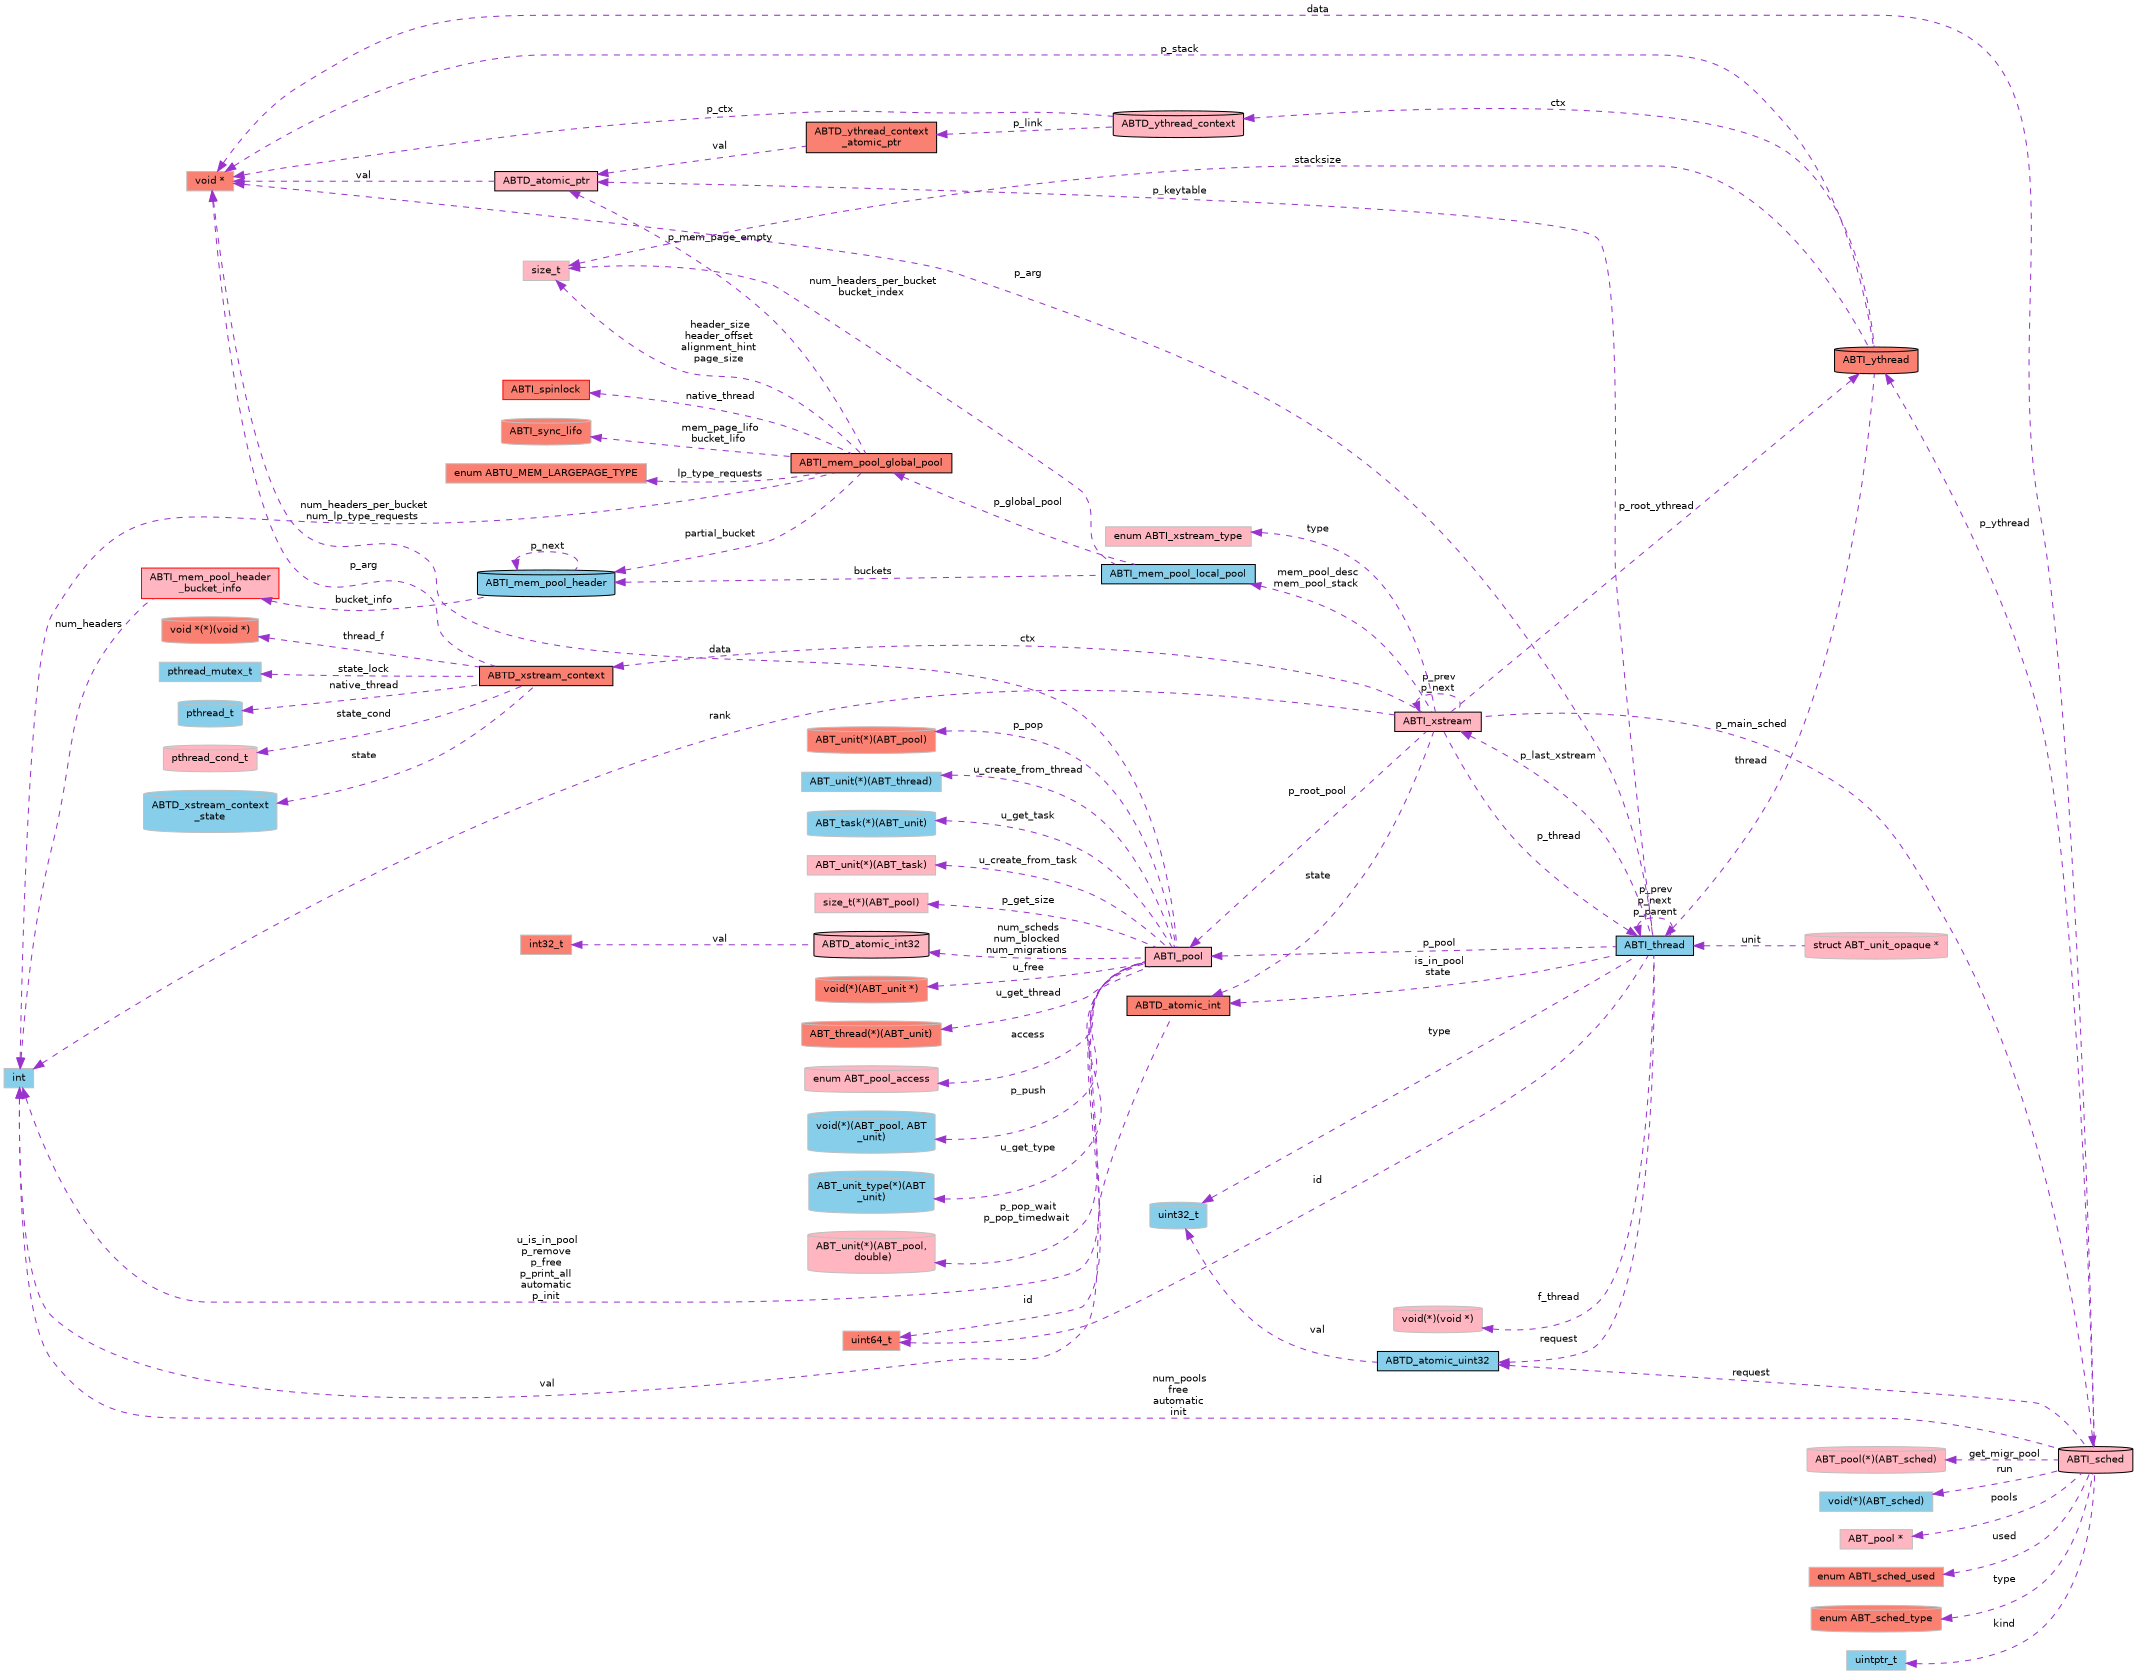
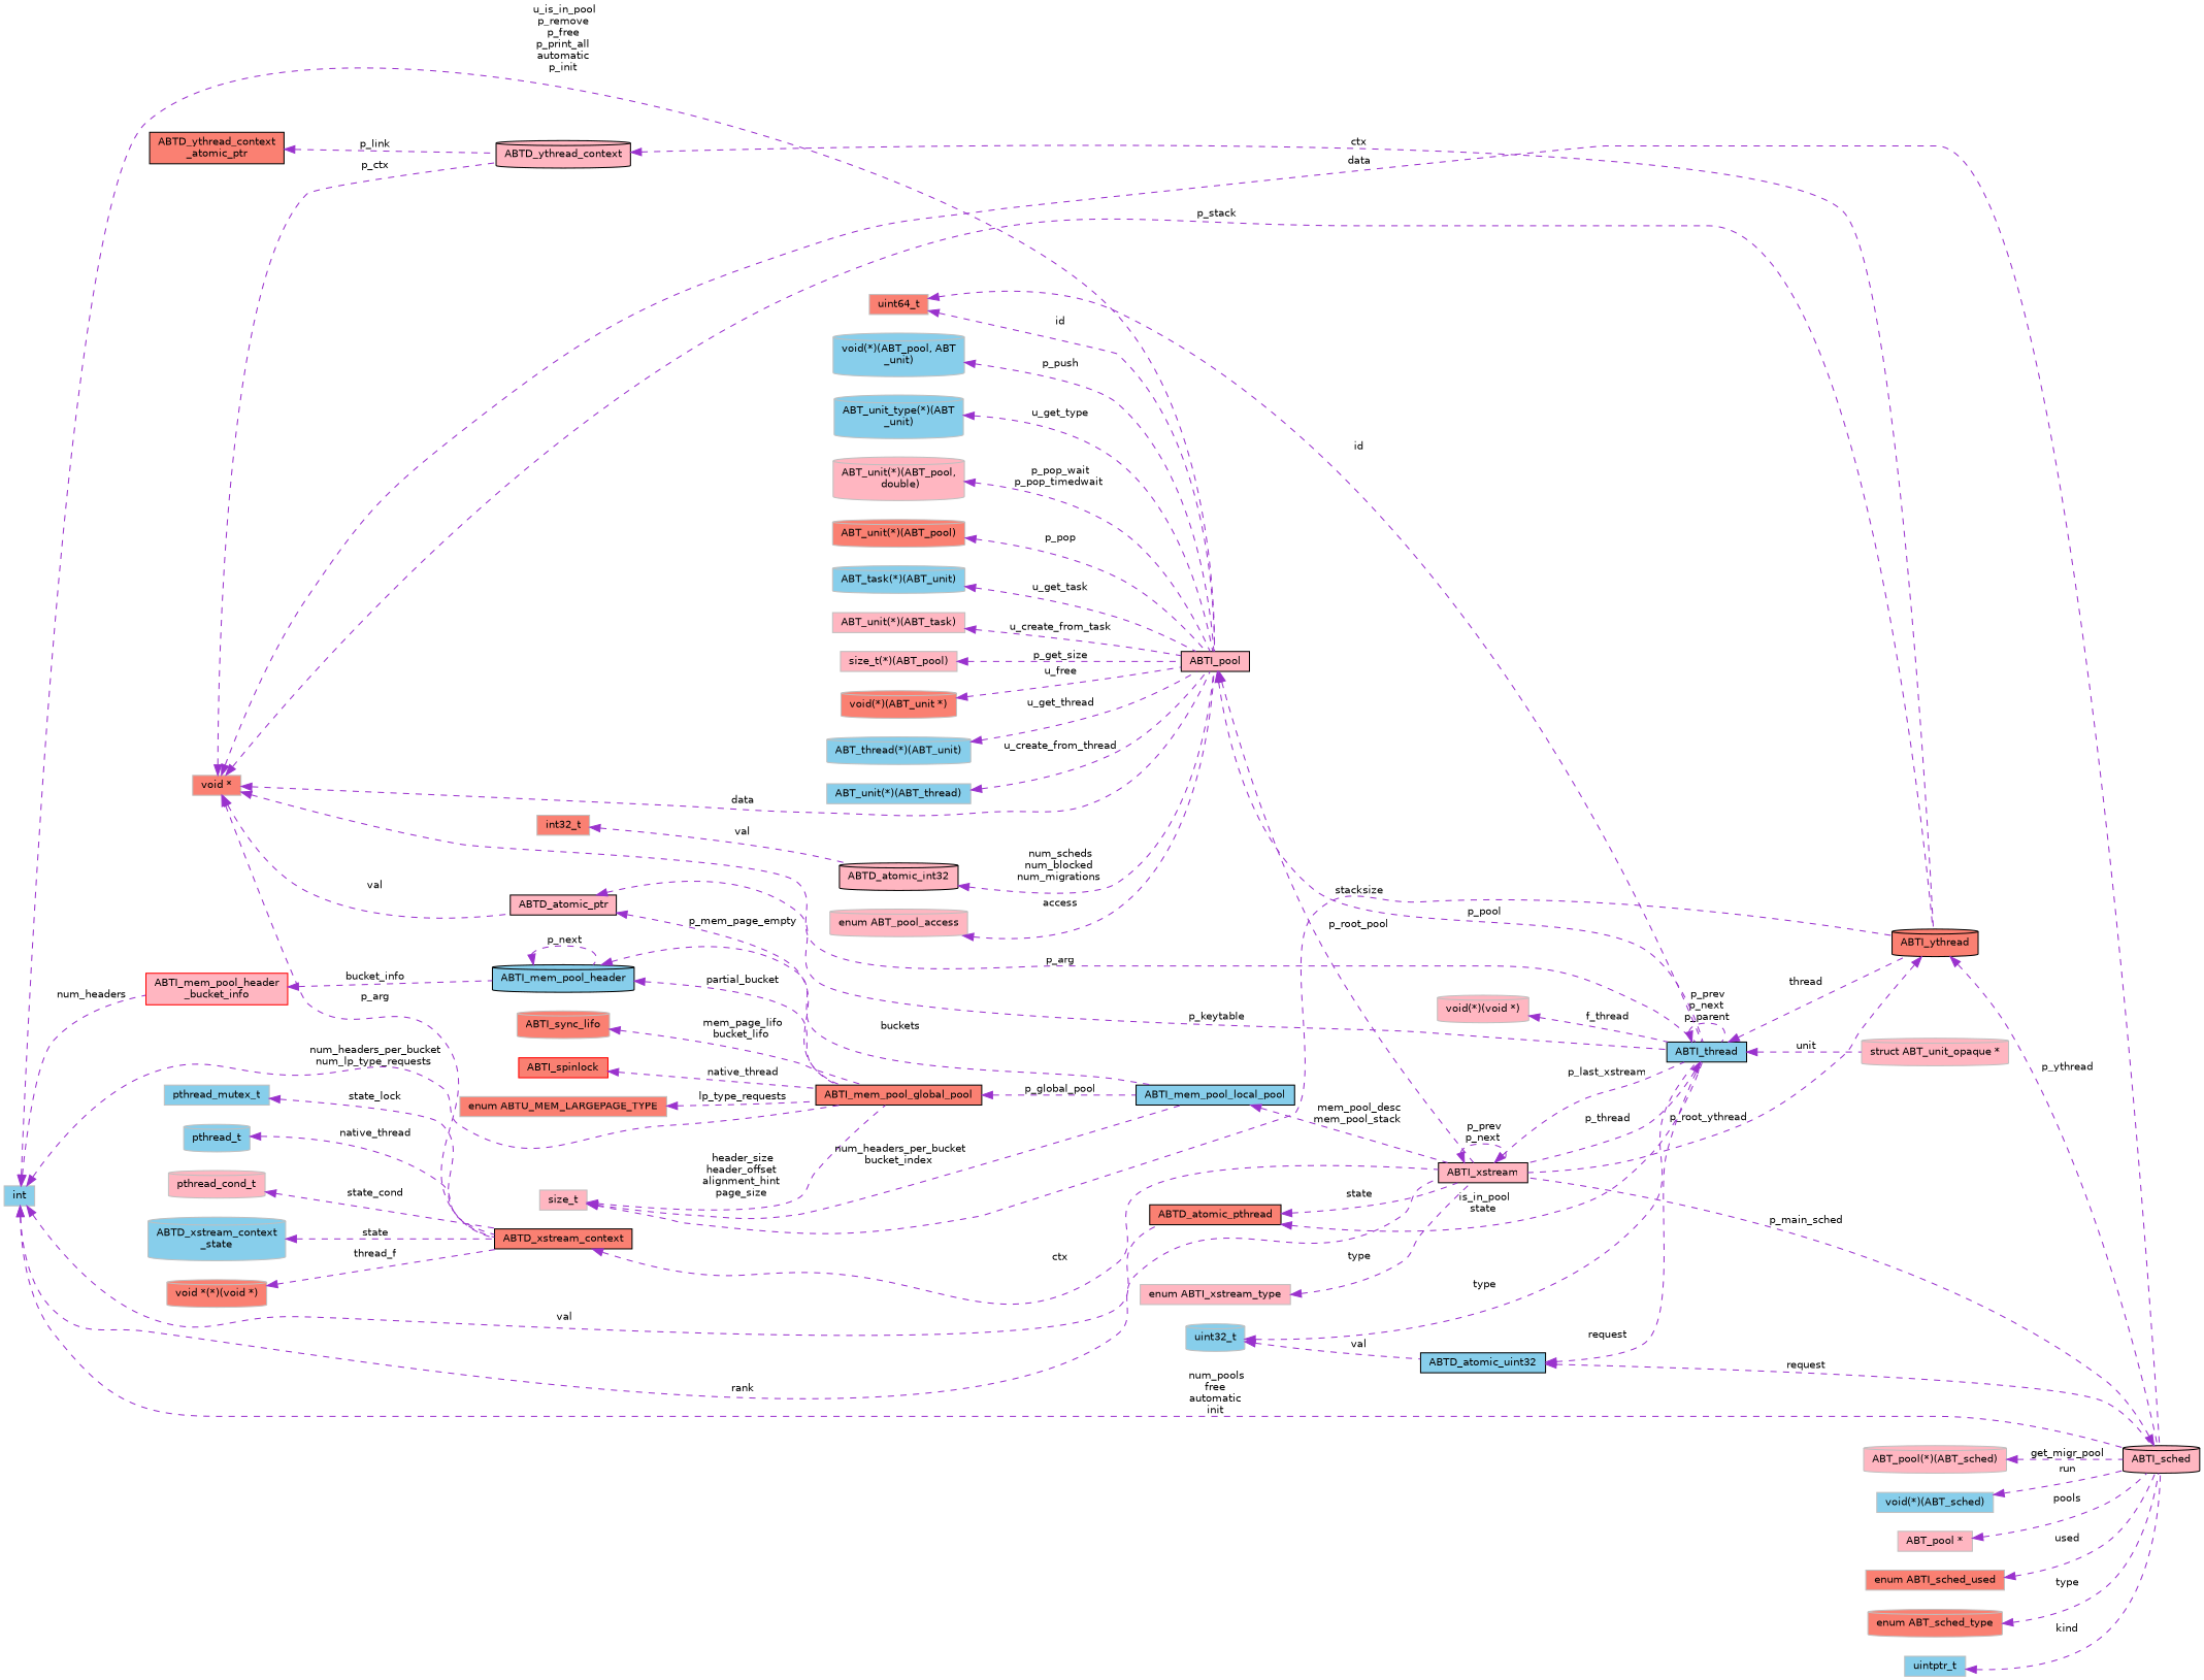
  digraph {
    rankdir=LR
    node [color=grey75 fillcolor=lightpink fontname=Helvetica fontsize=10 shape=box style=filled]
    edge [color=darkorchid3 dir=back fontname=Helvetica fontsize=10 labelfontname=Helvetica labelfontsize=10 style=dashed]
    n1 [color=black fontcolor=black height=0.2 label=ABTI_xstream width=0.4]
    n2 [color=black fillcolor=skyblue height=0.2 label=ABTI_thread width=0.4]
    n3 [color=black fillcolor=salmon height=0.2 label=ABTI_ythread shape=cylinder width=0.4]
    n4 [height=0.2 label="struct ABT_unit_opaque *" shape=cylinder width=0.4]
    n5 [color=black fillcolor=salmon height=0.2 label=ABTD_xstream_context width=0.4]
    n6 [fillcolor=skyblue height=0.2 label="ABTD_xstream_context\l_state" shape=cylinder width=0.4]
    n7 [fillcolor=salmon height=0.2 label="void *(*)(void *)" shape=cylinder width=0.4]
    n8 [fillcolor=skyblue height=0.2 label=pthread_mutex_t width=0.4]
    n9 [fillcolor=skyblue height=0.2 label=pthread_t shape=cylinder width=0.4]
    n10 [height=0.2 label=pthread_cond_t shape=cylinder width=0.4]
    n11 [fillcolor=salmon height=0.2 label="void *" width=0.4]
    n12 [color=black height=0.2 label=ABTI_pool width=0.4]
    n13 [color=black height=0.2 label=ABTD_atomic_ptr width=0.4]
    n14 [color=black height=0.2 label=ABTI_sched shape=cylinder width=0.4]
    n15 [color=black height=0.2 label=ABTD_ythread_context shape=cylinder width=0.4]
    n16 [color=black fillcolor=salmon height=0.2 label=ABTI_mem_pool_global_pool width=0.4]
    n17 [color=black fillcolor=salmon height=0.2 label="ABTD_ythread_context\l_atomic_ptr" width=0.4]
    n18 [height=0.2 label="void(*)(void *)" shape=cylinder width=0.4]
    n19 [fillcolor=salmon height=0.2 label=uint64_t width=0.4]
    n20 [height=0.2 label="size_t(*)(ABT_pool)" width=0.4]
    n21 [fillcolor=salmon height=0.2 label="void(*)(ABT_unit *)" shape=cylinder width=0.4]
-   n22 [fillcolor=salmon height=0.2 label="ABT_thread(*)(ABT_unit)" shape=cylinder width=0.4]
+   n22 [fillcolor=skyblue height=0.2 label="ABT_thread(*)(ABT_unit)" shape=cylinder width=0.4]
    n23 [fillcolor=skyblue height=0.2 label="ABT_unit(*)(ABT_thread)" width=0.4]
    n24 [height=0.2 label="enum ABT_pool_access" shape=cylinder width=0.4]
    n25 [fillcolor=skyblue height=0.2 label="void(*)(ABT_pool, ABT\l_unit)" shape=cylinder width=0.4]
    n26 [fillcolor=skyblue height=0.2 label="ABT_unit_type(*)(ABT\l_unit)" shape=cylinder width=0.4]
    n27 [height=0.2 label="ABT_unit(*)(ABT_pool,\l double)" shape=cylinder width=0.4]
    n28 [fillcolor=skyblue height=0.2 label=int width=0.4]
-   n29 [color=black fillcolor=salmon height=0.2 label=ABTD_atomic_int width=0.4]
+   n29 [color=black fillcolor=salmon height=0.2 label=ABTD_atomic_pthread width=0.4]
    n30 [color=red height=0.2 label="ABTI_mem_pool_header\l_bucket_info" width=0.4]
    n31 [color=black fillcolor=skyblue height=0.2 label=ABTI_mem_pool_header shape=cylinder width=0.4]
    n32 [color=black fillcolor=skyblue height=0.2 label=ABTI_mem_pool_local_pool width=0.4]
    n33 [color=black height=0.2 label=ABTD_atomic_int32 shape=cylinder width=0.4]
    n34 [fillcolor=salmon height=0.2 label=int32_t width=0.4]
    n35 [fillcolor=skyblue height=0.2 label="ABT_task(*)(ABT_unit)" shape=cylinder width=0.4]
    n36 [height=0.2 label="ABT_unit(*)(ABT_task)" width=0.4]
    n37 [fillcolor=salmon height=0.2 label="ABT_unit(*)(ABT_pool)" shape=cylinder width=0.4]
    n38 [fillcolor=skyblue height=0.2 label=uint32_t shape=cylinder width=0.4]
    n39 [color=black fillcolor=skyblue height=0.2 label=ABTD_atomic_uint32 width=0.4]
    n40 [height=0.2 label="ABT_pool(*)(ABT_sched)" shape=cylinder width=0.4]
    n41 [height=0.2 label=size_t width=0.4]
    n42 [fillcolor=skyblue height=0.2 label="void(*)(ABT_sched)" width=0.4]
    n43 [height=0.2 label="ABT_pool *" width=0.4]
    n44 [fillcolor=salmon height=0.2 label="enum ABTI_sched_used" width=0.4]
    n45 [fillcolor=salmon height=0.2 label="enum ABT_sched_type" shape=cylinder width=0.4]
    n46 [fillcolor=skyblue height=0.2 label=uintptr_t width=0.4]
    n47 [height=0.2 label="enum ABTI_xstream_type" width=0.4]
    n48 [color=red fillcolor=salmon height=0.2 label=ABTI_spinlock width=0.4]
    n49 [fillcolor=salmon height=0.2 label=ABTI_sync_lifo shape=cylinder width=0.4]
    n50 [fillcolor=salmon height=0.2 label="enum ABTU_MEM_LARGEPAGE_TYPE" width=0.4]
    n1 -> n1 [label=" p_prev\np_next"]
    n1 -> n2 [label=" p_last_xstream"]
    n2 -> n1 [label=" p_thread"]
    n2 -> n2 [label=" p_prev\np_next\np_parent"]
    n2 -> n3 [label=" thread"]
    n2 -> n4 [label=" unit"]
    n3 -> n1 [label=" p_root_ythread"]
    n3 -> n14 [label=" p_ythread"]
    n5 -> n1 [label=" ctx"]
    n6 -> n5 [label=" state"]
    n7 -> n5 [label=" thread_f"]
    n8 -> n5 [label=" state_lock"]
    n9 -> n5 [label=" native_thread"]
    n10 -> n5 [label=" state_cond"]
    n11 -> n2 [label=" p_arg"]
    n11 -> n3 [label=" p_stack"]
    n11 -> n5 [label=" p_arg"]
    n11 -> n12 [label=" data"]
    n11 -> n13 [label=" val"]
    n11 -> n14 [label=" data"]
    n11 -> n15 [label=" p_ctx"]
    n12 -> n1 [label=" p_root_pool"]
    n12 -> n2 [label=" p_pool"]
    n13 -> n2 [label=" p_keytable"]
    n13 -> n16 [label=" p_mem_page_empty"]
-   n13 -> n17 [label=" val"]
    n14 -> n1 [label=" p_main_sched"]
    n15 -> n3 [label=" ctx"]
    n16 -> n32 [label=" p_global_pool"]
    n17 -> n15 [label=" p_link"]
    n18 -> n2 [label=" f_thread"]
    n19 -> n2 [label=" id"]
    n19 -> n12 [label=" id"]
    n20 -> n12 [label=" p_get_size"]
    n21 -> n12 [label=" u_free"]
    n22 -> n12 [label=" u_get_thread"]
    n23 -> n12 [label=" u_create_from_thread"]
    n24 -> n12 [label=" access"]
    n25 -> n12 [label=" p_push"]
    n26 -> n12 [label=" u_get_type"]
    n27 -> n12 [label=" p_pop_wait\np_pop_timedwait"]
    n28 -> n1 [label=" rank"]
    n28 -> n12 [label=" u_is_in_pool\np_remove\np_free\np_print_all\nautomatic\np_init"]
    n28 -> n14 [label=" num_pools\nfree\nautomatic\ninit"]
    n28 -> n16 [label=" num_headers_per_bucket\nnum_lp_type_requests"]
    n28 -> n29 [label=" val"]
    n28 -> n30 [label=" num_headers"]
    n29 -> n1 [label=" state"]
    n29 -> n2 [label=" is_in_pool\nstate"]
    n30 -> n31 [label=" bucket_info"]
    n31 -> n16 [label=" partial_bucket"]
    n31 -> n31 [label=" p_next"]
    n31 -> n32 [label=" buckets"]
    n32 -> n1 [label=" mem_pool_desc\nmem_pool_stack"]
    n33 -> n12 [label=" num_scheds\nnum_blocked\nnum_migrations"]
    n34 -> n33 [label=" val"]
    n35 -> n12 [label=" u_get_task"]
    n36 -> n12 [label=" u_create_from_task"]
    n37 -> n12 [label=" p_pop"]
    n38 -> n2 [label=" type"]
    n38 -> n39 [label=" val"]
    n39 -> n2 [label=" request"]
    n39 -> n14 [label=" request"]
    n40 -> n14 [label=" get_migr_pool"]
    n41 -> n3 [label=" stacksize"]
    n41 -> n16 [label=" header_size\nheader_offset\nalignment_hint\npage_size"]
    n41 -> n32 [label=" num_headers_per_bucket\nbucket_index"]
    n42 -> n14 [label=" run"]
    n43 -> n14 [label=" pools"]
    n44 -> n14 [label=" used"]
    n45 -> n14 [label=" type"]
    n46 -> n14 [label=" kind"]
    n47 -> n1 [label=" type"]
    n48 -> n16 [label=" native_thread"]
    n49 -> n16 [label=" mem_page_lifo\nbucket_lifo"]
    n50 -> n16 [label=" lp_type_requests"]
  }
